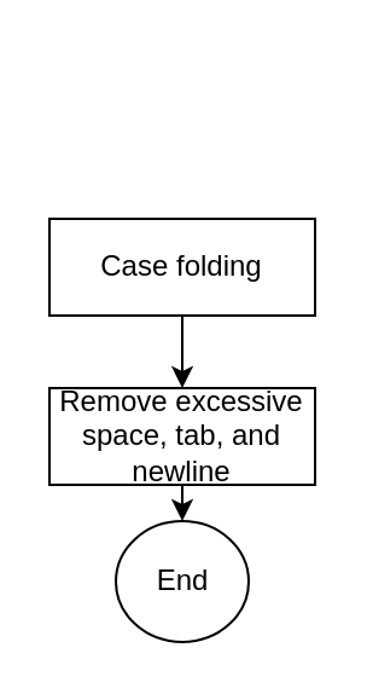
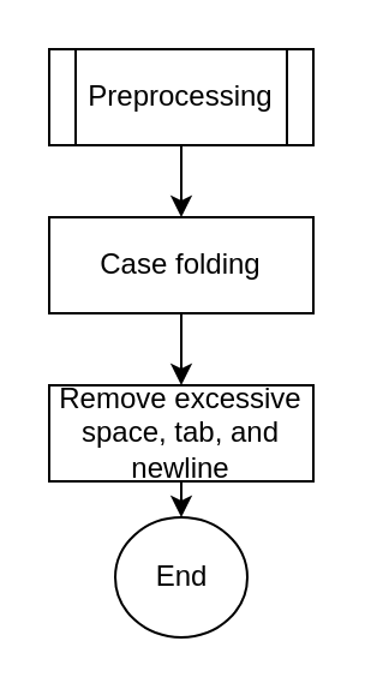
  <mxCell id="0" />
  <mxCell id="1" parent="0" />
+ <mxCell id="2" value="Preprocessing" style="shape=process;whiteSpace=wrap;html=1;backgroundOutline=1;" parent="1" vertex="1"><mxGeometry x="20" y="20" width="110" height="40" as="geometry" /></mxCell>
  <mxCell id="3" value="Case folding" style="rounded=0;whiteSpace=wrap;html=1;" parent="1" vertex="1"><mxGeometry x="20" y="90" width="110" height="40" as="geometry" /></mxCell>
  <mxCell id="4" value="Remove excessive space, tab, and newline" style="rounded=0;whiteSpace=wrap;html=1;" parent="1" vertex="1"><mxGeometry x="20" y="160" width="110" height="40" as="geometry" /></mxCell>
+ <mxCell id="5" value="" style="endArrow=classic;html=1;exitX=0.5;exitY=1;exitDx=0;exitDy=0;entryX=0.5;entryY=0;entryDx=0;entryDy=0;" parent="1" source="2" target="3" edge="1"><mxGeometry width="50" height="50" relative="1" as="geometry"><mxPoint x="150" y="280" as="sourcePoint" /><mxPoint x="200" y="230" as="targetPoint" /></mxGeometry></mxCell>
  <mxCell id="6" value="" style="endArrow=classic;html=1;exitX=0.5;exitY=1;exitDx=0;exitDy=0;entryX=0.5;entryY=0;entryDx=0;entryDy=0;" parent="1" source="3" target="4" edge="1"><mxGeometry width="50" height="50" relative="1" as="geometry"><mxPoint x="124" y="260" as="sourcePoint" /><mxPoint x="150" y="300" as="targetPoint" /></mxGeometry></mxCell>
  <mxCell id="7" value="End" style="ellipse;whiteSpace=wrap;html=1;" parent="1" vertex="1"><mxGeometry x="47.5" y="215" width="55" height="50" as="geometry" /></mxCell>
  <mxCell id="8" value="" style="endArrow=classic;html=1;entryX=0.5;entryY=0;entryDx=0;entryDy=0;exitX=0.5;exitY=1;exitDx=0;exitDy=0;" parent="1" source="4" target="7" edge="1"><mxGeometry width="50" height="50" relative="1" as="geometry"><mxPoint x="140" y="410" as="sourcePoint" /><mxPoint x="130" y="460" as="targetPoint" /></mxGeometry></mxCell>
